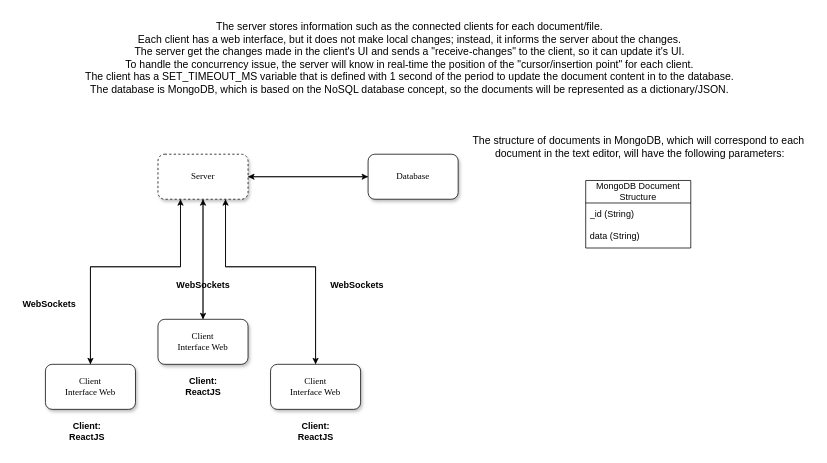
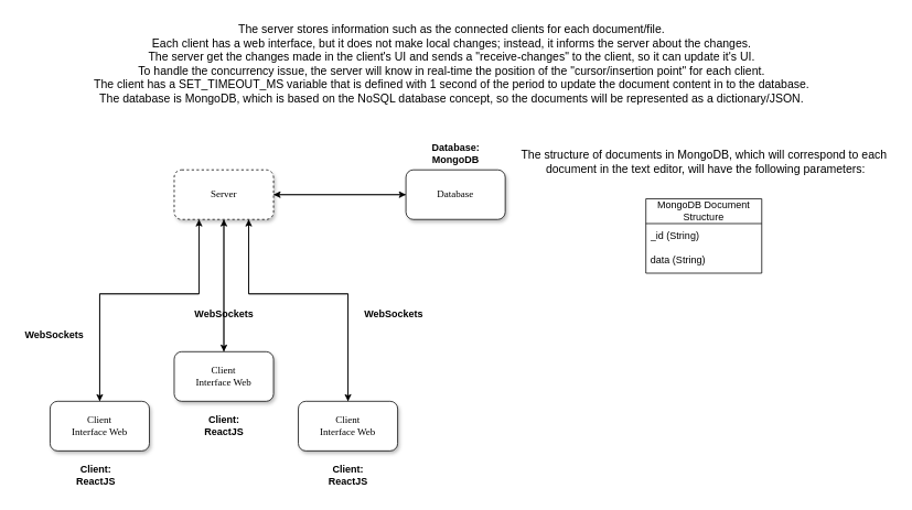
  <mxCell id="0" />
  <mxCell id="1" parent="0" />
  <mxCell id="2" style="edgeStyle=orthogonalEdgeStyle;rounded=0;orthogonalLoop=1;jettySize=auto;html=1;exitX=0;exitY=0.5;exitDx=0;exitDy=0;entryX=1;entryY=0.5;entryDx=0;entryDy=0;" parent="1" source="3" target="8" edge="1"><mxGeometry relative="1" as="geometry"><mxPoint x="330" y="245" as="targetPoint" /></mxGeometry></mxCell>
  <mxCell id="3" value="Database" style="whiteSpace=wrap;html=1;rounded=1;shadow=1;labelBackgroundColor=none;strokeWidth=1;fontFamily=Verdana;fontSize=12;align=center;" parent="1" vertex="1"><mxGeometry x="490" y="205" width="120" height="60" as="geometry" /></mxCell>
  <mxCell id="4" style="edgeStyle=orthogonalEdgeStyle;rounded=0;orthogonalLoop=1;jettySize=auto;html=1;exitX=1;exitY=0.5;exitDx=0;exitDy=0;entryX=0;entryY=0.5;entryDx=0;entryDy=0;" parent="1" source="8" target="3" edge="1"><mxGeometry relative="1" as="geometry" /></mxCell>
  <mxCell id="5" style="edgeStyle=orthogonalEdgeStyle;rounded=0;orthogonalLoop=1;jettySize=auto;html=1;exitX=0.25;exitY=1;exitDx=0;exitDy=0;entryX=0.5;entryY=0;entryDx=0;entryDy=0;" parent="1" source="8" target="10" edge="1"><mxGeometry relative="1" as="geometry"><Array as="points"><mxPoint x="240" y="355" /><mxPoint x="120" y="355" /></Array></mxGeometry></mxCell>
  <mxCell id="6" style="edgeStyle=orthogonalEdgeStyle;rounded=0;orthogonalLoop=1;jettySize=auto;html=1;exitX=0.75;exitY=1;exitDx=0;exitDy=0;" parent="1" source="8" target="14" edge="1"><mxGeometry relative="1" as="geometry"><Array as="points"><mxPoint x="300" y="355" /><mxPoint x="420" y="355" /></Array></mxGeometry></mxCell>
  <mxCell id="7" style="edgeStyle=orthogonalEdgeStyle;rounded=0;orthogonalLoop=1;jettySize=auto;html=1;exitX=0.5;exitY=1;exitDx=0;exitDy=0;entryX=0.5;entryY=0;entryDx=0;entryDy=0;" parent="1" source="8" target="12" edge="1"><mxGeometry relative="1" as="geometry" /></mxCell>
  <mxCell id="8" value="&lt;span&gt;Server&lt;/span&gt;" style="whiteSpace=wrap;html=1;rounded=1;shadow=1;labelBackgroundColor=none;strokeWidth=1;fontFamily=Verdana;fontSize=12;align=center;dashed=1;" parent="1" vertex="1"><mxGeometry x="210" y="205" width="120" height="60" as="geometry" /></mxCell>
  <mxCell id="9" style="edgeStyle=orthogonalEdgeStyle;rounded=0;orthogonalLoop=1;jettySize=auto;html=1;exitX=0.5;exitY=0;exitDx=0;exitDy=0;entryX=0.25;entryY=1;entryDx=0;entryDy=0;" parent="1" source="10" target="8" edge="1"><mxGeometry relative="1" as="geometry"><Array as="points"><mxPoint x="120" y="355" /><mxPoint x="240" y="355" /></Array></mxGeometry></mxCell>
  <mxCell id="10" value="Client&lt;br style=&quot;border-color: var(--border-color);&quot;&gt;Interface Web" style="whiteSpace=wrap;html=1;rounded=1;shadow=1;labelBackgroundColor=none;strokeWidth=1;fontFamily=Verdana;fontSize=12;align=center;" parent="1" vertex="1"><mxGeometry x="60" y="485" width="120" height="60" as="geometry" /></mxCell>
  <mxCell id="11" style="edgeStyle=orthogonalEdgeStyle;rounded=0;orthogonalLoop=1;jettySize=auto;html=1;exitX=0.5;exitY=0;exitDx=0;exitDy=0;entryX=0.5;entryY=1;entryDx=0;entryDy=0;" parent="1" source="12" target="8" edge="1"><mxGeometry relative="1" as="geometry" /></mxCell>
  <mxCell id="12" value="&lt;span&gt;Client&lt;br&gt;Interface Web&lt;br&gt;&lt;/span&gt;" style="whiteSpace=wrap;html=1;rounded=1;shadow=1;labelBackgroundColor=none;strokeWidth=1;fontFamily=Verdana;fontSize=12;align=center;" parent="1" vertex="1"><mxGeometry x="210" y="425" width="120" height="60" as="geometry" /></mxCell>
  <mxCell id="13" style="edgeStyle=orthogonalEdgeStyle;rounded=0;orthogonalLoop=1;jettySize=auto;html=1;exitX=0.5;exitY=0;exitDx=0;exitDy=0;entryX=0.75;entryY=1;entryDx=0;entryDy=0;" parent="1" source="14" target="8" edge="1"><mxGeometry relative="1" as="geometry"><mxPoint x="300" y="285" as="targetPoint" /><Array as="points"><mxPoint x="420" y="355" /><mxPoint x="300" y="355" /></Array></mxGeometry></mxCell>
  <mxCell id="14" value="Client&lt;br style=&quot;border-color: var(--border-color);&quot;&gt;Interface Web" style="whiteSpace=wrap;html=1;rounded=1;shadow=1;labelBackgroundColor=none;strokeWidth=1;fontFamily=Verdana;fontSize=12;align=center;" parent="1" vertex="1"><mxGeometry x="360" y="485" width="120" height="60" as="geometry" /></mxCell>
+ <mxCell id="15" value="&lt;div&gt;&lt;b&gt;Database:&lt;/b&gt;&lt;b&gt;&lt;br&gt;&lt;/b&gt;&lt;/div&gt;&lt;div&gt;&lt;b&gt;MongoDB&lt;/b&gt;&lt;/div&gt;" style="text;html=1;align=center;verticalAlign=middle;resizable=0;points=[];autosize=1;strokeColor=none;fillColor=none;" parent="1" vertex="1"><mxGeometry x="510" y="165" width="80" height="40" as="geometry" /></mxCell>
  <mxCell id="16" value="&lt;b&gt;WebSockets&lt;/b&gt;" style="text;html=1;align=center;verticalAlign=middle;resizable=0;points=[];autosize=1;strokeColor=none;fillColor=none;" parent="1" vertex="1"><mxGeometry x="20" y="390" width="90" height="30" as="geometry" /></mxCell>
  <mxCell id="17" value="&lt;b&gt;WebSockets&lt;/b&gt;" style="text;html=1;align=center;verticalAlign=middle;resizable=0;points=[];autosize=1;strokeColor=none;fillColor=none;" parent="1" vertex="1"><mxGeometry x="225" y="365" width="90" height="30" as="geometry" /></mxCell>
  <mxCell id="18" value="&lt;b&gt;WebSockets&lt;/b&gt;" style="text;html=1;align=center;verticalAlign=middle;resizable=0;points=[];autosize=1;strokeColor=none;fillColor=none;" parent="1" vertex="1"><mxGeometry x="430" y="365" width="90" height="30" as="geometry" /></mxCell>
  <mxCell id="19" value="MongoDB Document Structure" style="swimlane;fontStyle=0;childLayout=stackLayout;horizontal=1;startSize=30;horizontalStack=0;resizeParent=1;resizeParentMax=0;resizeLast=0;collapsible=1;marginBottom=0;whiteSpace=wrap;html=1;" parent="1" vertex="1"><mxGeometry x="780" y="240" width="140" height="90" as="geometry" /></mxCell>
  <mxCell id="20" value="_id (String)" style="text;strokeColor=none;fillColor=none;align=left;verticalAlign=middle;spacingLeft=4;spacingRight=4;overflow=hidden;points=[[0,0.5],[1,0.5]];portConstraint=eastwest;rotatable=0;whiteSpace=wrap;html=1;" parent="19" vertex="1"><mxGeometry y="30" width="140" height="30" as="geometry" /></mxCell>
  <mxCell id="21" value="data (String)" style="text;strokeColor=none;fillColor=none;align=left;verticalAlign=middle;spacingLeft=4;spacingRight=4;overflow=hidden;points=[[0,0.5],[1,0.5]];portConstraint=eastwest;rotatable=0;whiteSpace=wrap;html=1;" parent="19" vertex="1"><mxGeometry y="60" width="140" height="30" as="geometry" /></mxCell>
  <mxCell id="22" value="&lt;div&gt;&lt;font style=&quot;font-size: 14px;&quot;&gt;The structure of documents in MongoDB, which will correspond to each&lt;/font&gt;&lt;/div&gt;&lt;div&gt;&lt;font style=&quot;font-size: 14px;&quot;&gt;&amp;nbsp;document in the text editor, will have the following parameters:&lt;/font&gt;&lt;/div&gt;&lt;font style=&quot;font-size: 14px;&quot;&gt;&lt;/font&gt;" style="text;html=1;align=center;verticalAlign=middle;resizable=0;points=[];autosize=1;strokeColor=none;fillColor=none;" parent="1" vertex="1"><mxGeometry x="620" y="170" width="460" height="50" as="geometry" /></mxCell>
  <mxCell id="23" value="&lt;font style=&quot;font-size: 14px;&quot;&gt;The server stores information such as the connected clients for each document/file.&lt;br&gt;Each client has a web interface, but it does not make local changes; instead, it informs the server about the changes.&lt;br&gt;The server get the changes made in the client's UI and sends a &quot;receive-changes&quot; to the client, so it can update it's UI.&lt;br&gt;To handle the concurrency issue, the server will know in real-time the position of the &quot;cursor/insertion point&quot; for each client.&lt;br&gt;The client has a SET_TIMEOUT_MS variable that is defined with 1 second of the period to update the document content in to the database.&lt;br&gt;The database is MongoDB, which is based on the NoSQL database concept, so the documents will be represented as a dictionary/JSON.&lt;br&gt;&lt;br&gt;&lt;/font&gt;" style="text;html=1;align=center;verticalAlign=middle;resizable=0;points=[];autosize=1;strokeColor=none;fillColor=none;" parent="1" vertex="1"><mxGeometry x="100" y="20" width="890" height="130" as="geometry" /></mxCell>
  <mxCell id="24" value="&lt;div&gt;&lt;b&gt;Client:&lt;/b&gt;&lt;/div&gt;&lt;div&gt;&lt;b&gt;ReactJS&lt;br&gt;&lt;/b&gt;&lt;/div&gt;" style="text;html=1;align=center;verticalAlign=middle;resizable=0;points=[];autosize=1;strokeColor=none;fillColor=none;" parent="1" vertex="1"><mxGeometry x="80" y="555" width="70" height="40" as="geometry" /></mxCell>
  <mxCell id="25" value="&lt;div&gt;&lt;b&gt;Client:&lt;/b&gt;&lt;/div&gt;&lt;div&gt;&lt;b&gt;ReactJS&lt;br&gt;&lt;/b&gt;&lt;/div&gt;" style="text;html=1;align=center;verticalAlign=middle;resizable=0;points=[];autosize=1;strokeColor=none;fillColor=none;" parent="1" vertex="1"><mxGeometry x="235" y="495" width="70" height="40" as="geometry" /></mxCell>
  <mxCell id="26" value="&lt;div&gt;&lt;b&gt;Client:&lt;/b&gt;&lt;/div&gt;&lt;div&gt;&lt;b&gt;ReactJS&lt;br&gt;&lt;/b&gt;&lt;/div&gt;" style="text;html=1;align=center;verticalAlign=middle;resizable=0;points=[];autosize=1;strokeColor=none;fillColor=none;" parent="1" vertex="1"><mxGeometry x="385" y="555" width="70" height="40" as="geometry" /></mxCell>
